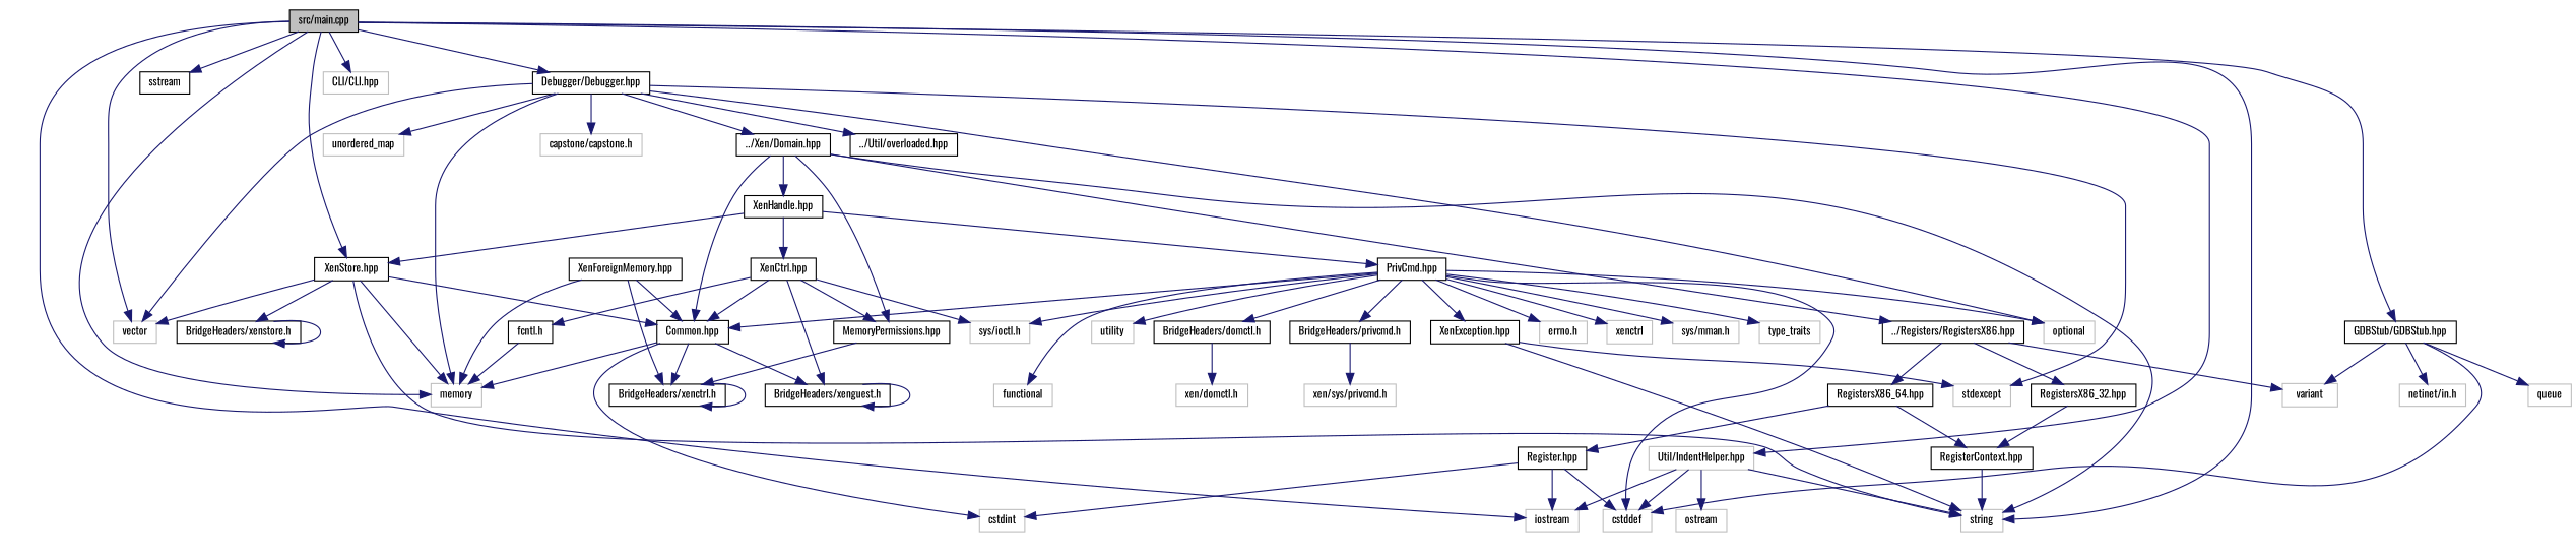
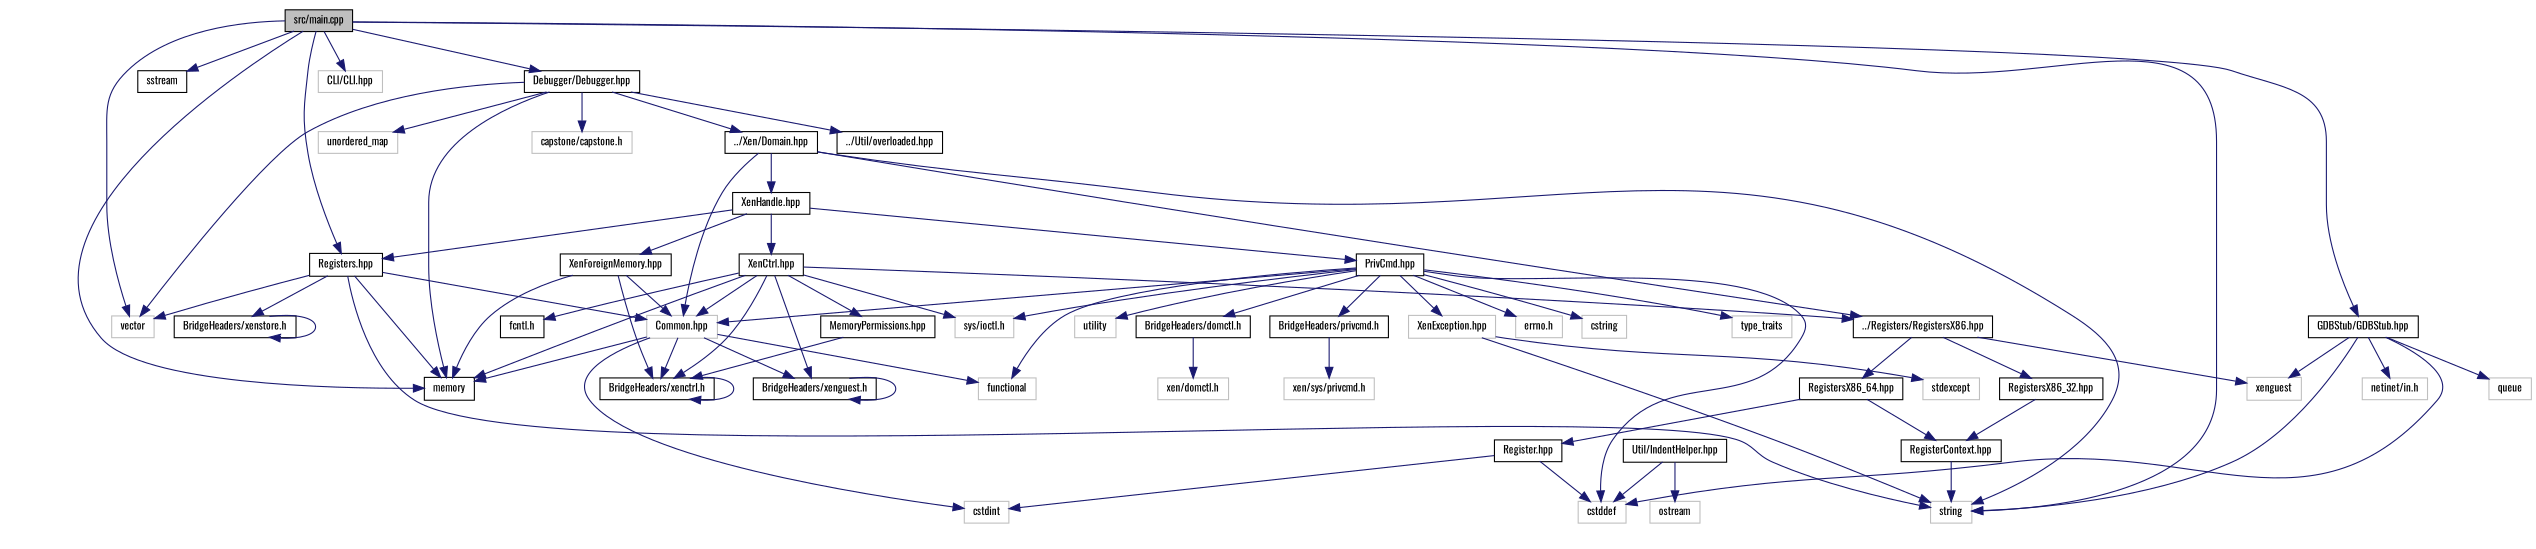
  digraph {
    fontname=Oswald
    node [color=black fillcolor=white fontname=Oswald fontsize=10 shape=record style=filled]
    edge [color=midnightblue fontname=Oswald fontsize=10 labelfontname=Helvetica labelfontsize=10 style=solid]
    n1 [fillcolor=grey75 fontcolor=black height=0.2 label="src/main.cpp" width=0.4]
-   n2 [color=grey75 height=0.2 label=iostream width=0.4]
-   n3 [color=grey75 height=0.2 label=memory width=0.4]
+   n3 [height=0.2 label=memory width=0.4]
    n4 [height=0.2 label=sstream width=0.4]
    n5 [color=grey75 height=0.2 label=string width=0.4]
    n6 [color=grey75 height=0.2 label=vector width=0.4]
    n7 [color=grey75 height=0.2 label="CLI/CLI.hpp" width=0.4]
    n8 [height=0.2 label="Debugger/Debugger.hpp" width=0.4]
-   n9 [height=0.2 label="XenStore.hpp" width=0.4]
+   n9 [height=0.2 label="Registers.hpp" width=0.4]
    n10 [height=0.2 label="GDBStub/GDBStub.hpp" width=0.4]
-   n11 [color=grey75 height=0.2 label="Util/IndentHelper.hpp" width=0.4]
-   n12 [color=grey75 height=0.2 label=optional width=0.4]
+   n11 [height=0.2 label="Util/IndentHelper.hpp" width=0.4]
    n13 [color=grey75 height=0.2 label=stdexcept width=0.4]
    n14 [color=grey75 height=0.2 label=unordered_map width=0.4]
    n15 [color=grey75 height=0.2 label="capstone/capstone.h" width=0.4]
    n16 [height=0.2 label="../Xen/Domain.hpp" width=0.4]
    n17 [height=0.2 label="../Util/overloaded.hpp" width=0.4]
-   n18 [height=0.2 label="Common.hpp" width=0.4]
+   n18 [color=grey75 height=0.2 label="Common.hpp" width=0.4]
    n19 [height=0.2 label="BridgeHeaders/xenstore.h" width=0.4]
    n20 [color=grey75 height=0.2 label=cstddef width=0.4]
-   n21 [color=grey75 height=0.2 label=variant width=0.4]
+   n21 [color=grey75 height=0.2 label=xenguest width=0.4]
    n22 [color=grey75 height=0.2 label=queue width=0.4]
    n23 [color=grey75 height=0.2 label="netinet/in.h" width=0.4]
    n24 [color=grey75 height=0.2 label=ostream width=0.4]
    n25 [height=0.2 label="XenHandle.hpp" width=0.4]
    n26 [height=0.2 label="MemoryPermissions.hpp" width=0.4]
    n27 [height=0.2 label="../Registers/RegistersX86.hpp" width=0.4]
    n28 [color=grey75 height=0.2 label=cstdint width=0.4]
    n29 [color=grey75 height=0.2 label=functional width=0.4]
    n30 [height=0.2 label="BridgeHeaders/xenctrl.h" width=0.4]
    n31 [height=0.2 label="BridgeHeaders/xenguest.h" width=0.4]
    n32 [height=0.2 label="PrivCmd.hpp" width=0.4]
    n33 [height=0.2 label="XenCtrl.hpp" width=0.4]
    n34 [height=0.2 label="XenForeignMemory.hpp" width=0.4]
    n35 [height=0.2 label="RegistersX86_32.hpp" width=0.4]
    n36 [height=0.2 label="RegistersX86_64.hpp" width=0.4]
-   n37 [color=grey75 height=0.2 label=xenctrl width=0.4]
+   n37 [color=grey75 height=0.2 label=cstring width=0.4]
    n38 [color=grey75 height=0.2 label="sys/ioctl.h" width=0.4]
-   n39 [color=grey75 height=0.2 label="sys/mman.h" width=0.4]
    n40 [color=grey75 height=0.2 label=type_traits width=0.4]
    n41 [color=grey75 height=0.2 label=utility width=0.4]
    n42 [color=grey75 height=0.2 label="errno.h" width=0.4]
-   n43 [height=0.2 label="XenException.hpp" width=0.4]
+   n43 [color=grey75 height=0.2 label="XenException.hpp" width=0.4]
    n44 [height=0.2 label="BridgeHeaders/domctl.h" width=0.4]
    n45 [height=0.2 label="BridgeHeaders/privcmd.h" width=0.4]
    n46 [height=0.2 label="fcntl.h" width=0.4]
    n47 [color=grey75 height=0.2 label="xen/domctl.h" width=0.4]
    n48 [color=grey75 height=0.2 label="xen/sys/privcmd.h" width=0.4]
    n49 [height=0.2 label="RegisterContext.hpp" width=0.4]
    n50 [height=0.2 label="Register.hpp" width=0.4]
-   n1 -> n2
    n1 -> n3
    n1 -> n4
    n1 -> n5
    n1 -> n6
    n1 -> n7
    n1 -> n8
    n1 -> n9
    n1 -> n10
-   n1 -> n11
    n8 -> n3
    n8 -> n6
-   n8 -> n12
-   n8 -> n13
    n8 -> n14
    n8 -> n15
    n8 -> n16
    n8 -> n17
    n9 -> n3
    n9 -> n5
    n9 -> n6
    n9 -> n18
    n9 -> n19
-   n11 -> n5
+   n10 -> n5
    n10 -> n20
    n10 -> n21
    n10 -> n22
    n10 -> n23
-   n11 -> n2
    n11 -> n20
    n11 -> n24
    n16 -> n5
    n16 -> n18
    n16 -> n25
-   n16 -> n26
    n16 -> n27
    n18 -> n3
    n18 -> n28
+   n18 -> n29
    n18 -> n30
    n18 -> n31
    n19 -> n19
    n25 -> n9
    n25 -> n32
    n25 -> n33
+   n25 -> n34
    n26 -> n30
    n27 -> n21
    n27 -> n35
    n27 -> n36
    n30 -> n30
    n31 -> n31
-   n32 -> n12
    n32 -> n18
    n32 -> n20
    n32 -> n29
    n32 -> n37
    n32 -> n38
-   n32 -> n39
    n32 -> n40
    n32 -> n41
    n32 -> n42
    n32 -> n43
    n32 -> n44
    n32 -> n45
-   n46 -> n3
+   n33 -> n3
    n33 -> n18
    n33 -> n26
+   n33 -> n27
+   n33 -> n30
    n33 -> n31
    n33 -> n38
    n33 -> n46
    n34 -> n3
    n34 -> n18
    n34 -> n30
    n35 -> n49
    n36 -> n49
    n36 -> n50
    n43 -> n5
    n43 -> n13
    n44 -> n47
    n45 -> n48
    n49 -> n5
-   n50 -> n2
    n50 -> n20
    n50 -> n28
  }
